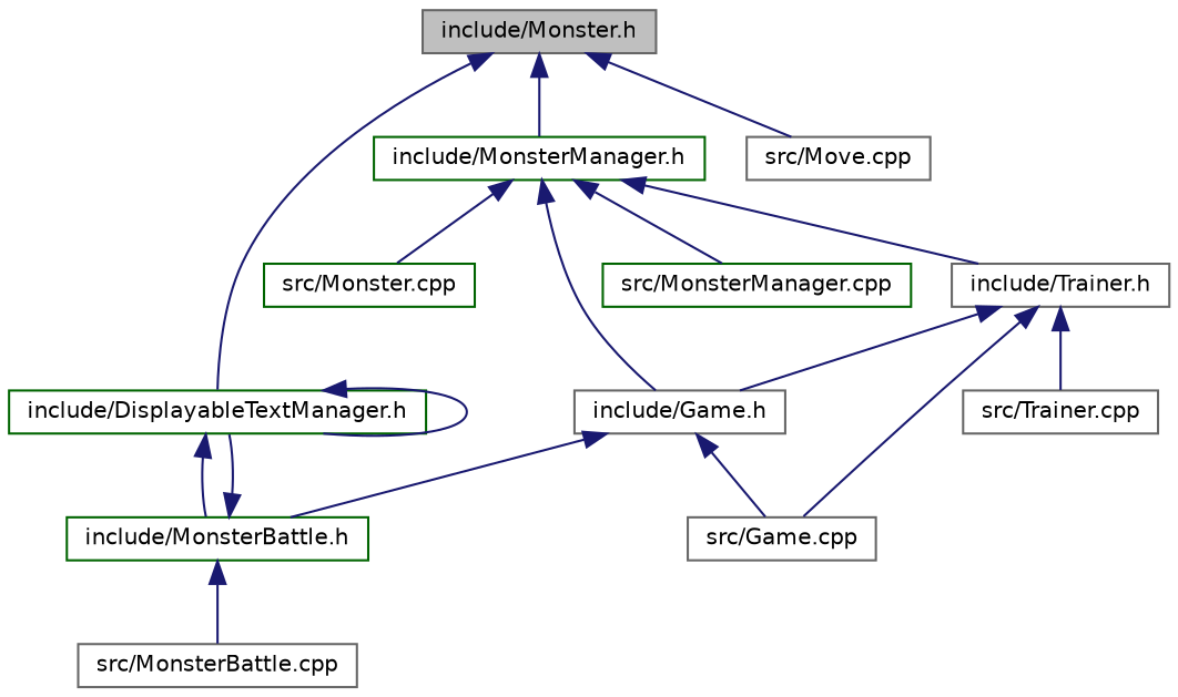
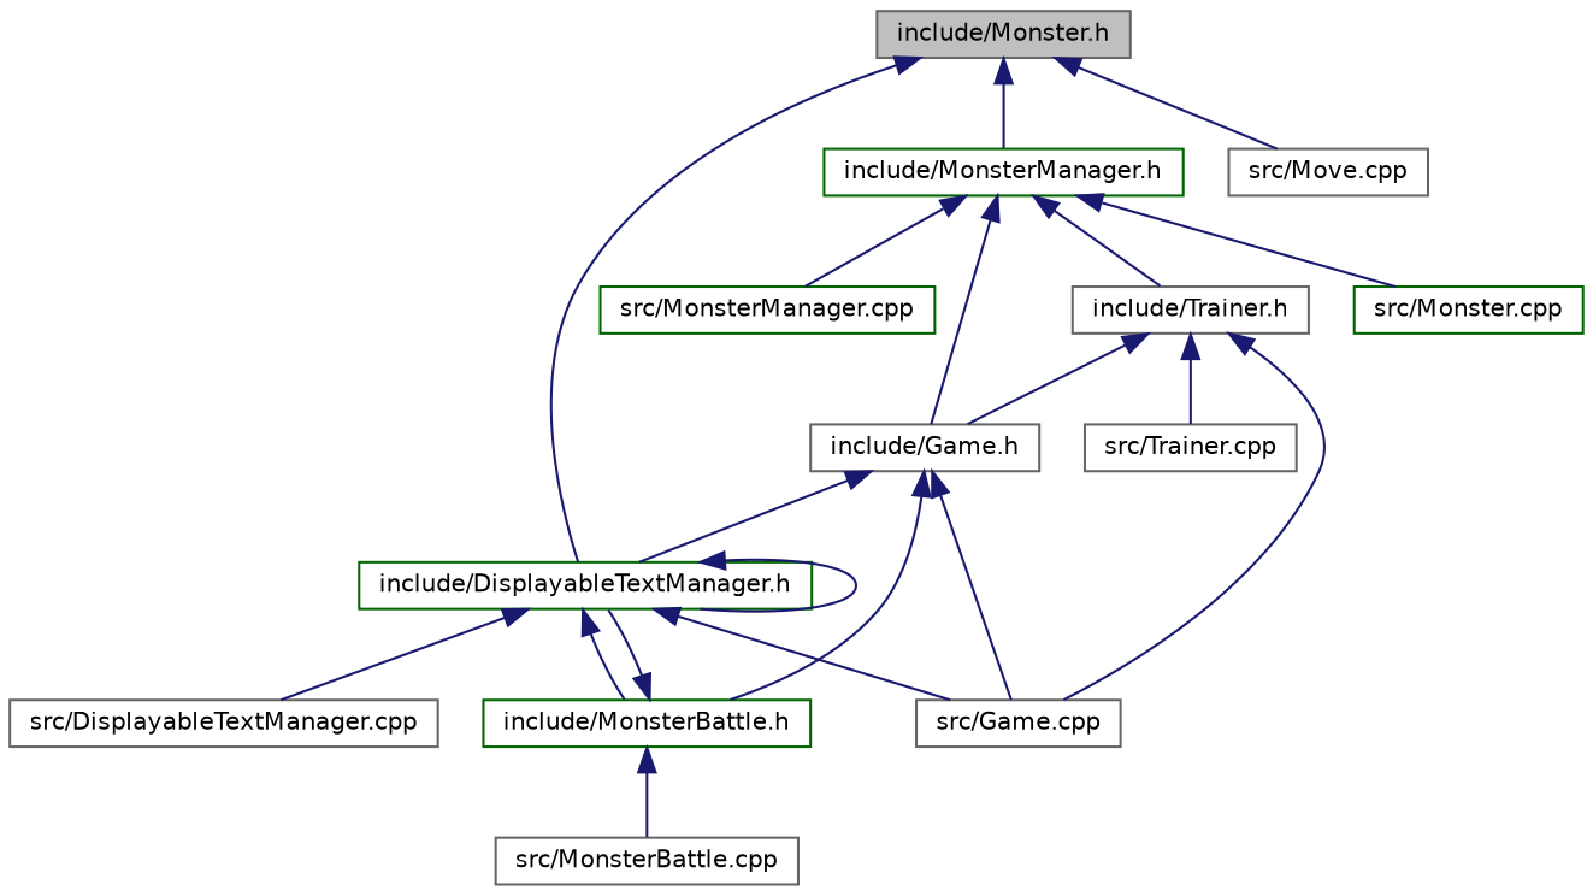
  digraph {
    node [color=gray40 fillcolor=white fontname=Helvetica fontsize=10 shape=record style=filled]
    edge [color=midnightblue dir=back fontname=Helvetica fontsize=10 labelfontname=Helvetica labelfontsize=10 style=solid]
    n1 [fillcolor=grey75 fontcolor=black height=0.2 label="include/Monster.h" width=0.4]
    n2 [color=darkgreen height=0.2 label="include/DisplayableTextManager.h" width=0.4]
    n3 [color=darkgreen height=0.2 label="include/MonsterManager.h" width=0.4]
    n4 [height=0.2 label="src/Move.cpp" width=0.4]
    n5 [color=darkgreen height=0.2 label="include/MonsterBattle.h" width=0.4]
+   n6 [height=0.2 label="src/DisplayableTextManager.cpp" width=0.4]
    n7 [height=0.2 label="src/Game.cpp" width=0.4]
    n8 [height=0.2 label="include/Trainer.h" width=0.4]
    n9 [color=darkgreen height=0.2 label="src/Monster.cpp" width=0.4]
    n10 [height=0.2 label="include/Game.h" width=0.4]
    n11 [color=darkgreen height=0.2 label="src/MonsterManager.cpp" width=0.4]
    n12 [height=0.2 label="src/Trainer.cpp" width=0.4]
    n13 [height=0.2 label="src/MonsterBattle.cpp" width=0.4]
    n1 -> n2
    n1 -> n3
    n1 -> n4
    n2 -> n2
    n2 -> n5
+   n2 -> n6
+   n2 -> n7
    n3 -> n8
    n3 -> n9
    n3 -> n10
    n3 -> n11
    n5 -> n2
    n5 -> n13
    n8 -> n7
    n8 -> n10
    n8 -> n12
+   n10 -> n2
    n10 -> n5
    n10 -> n7
  }
